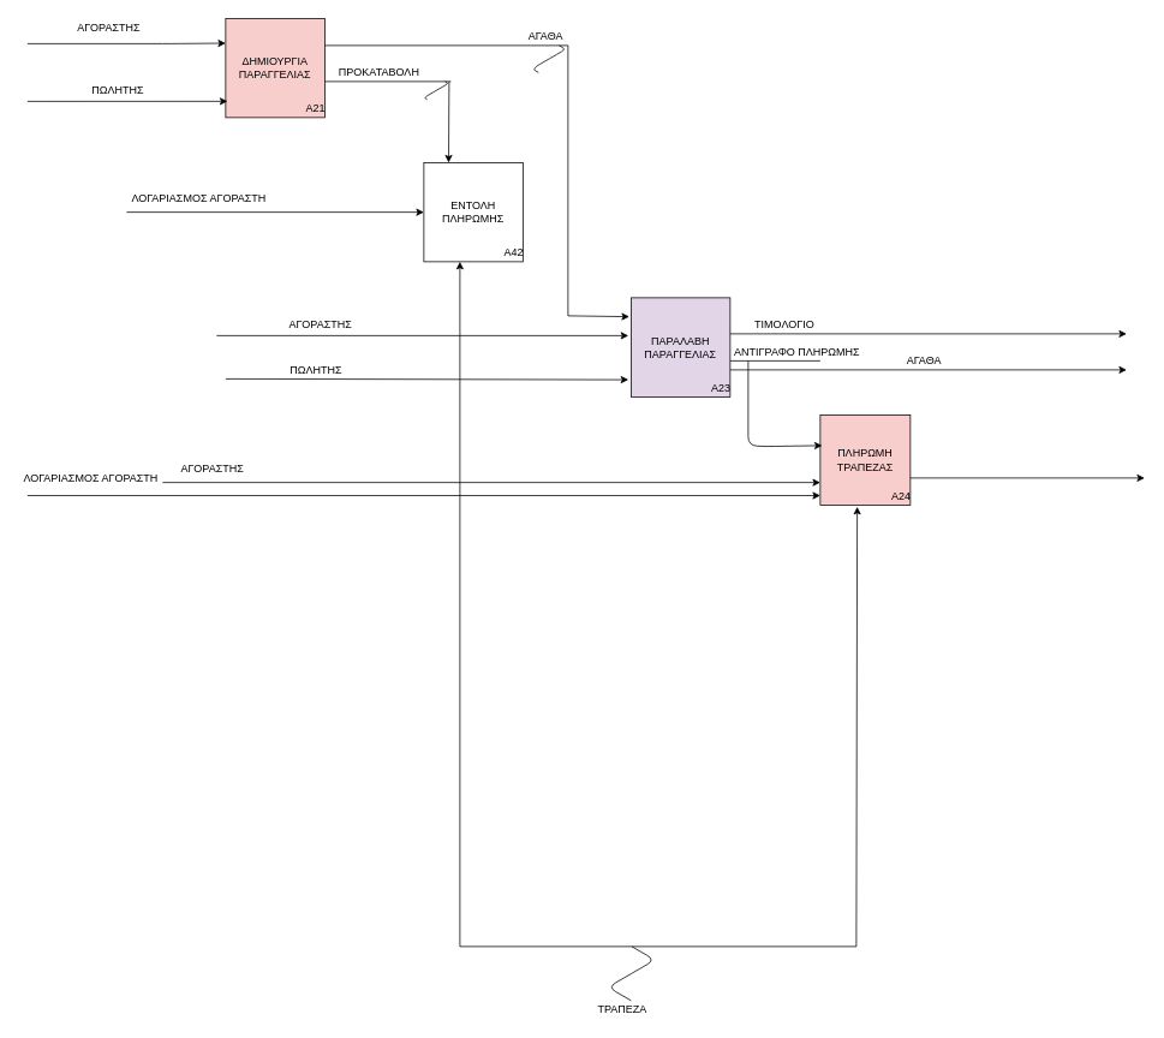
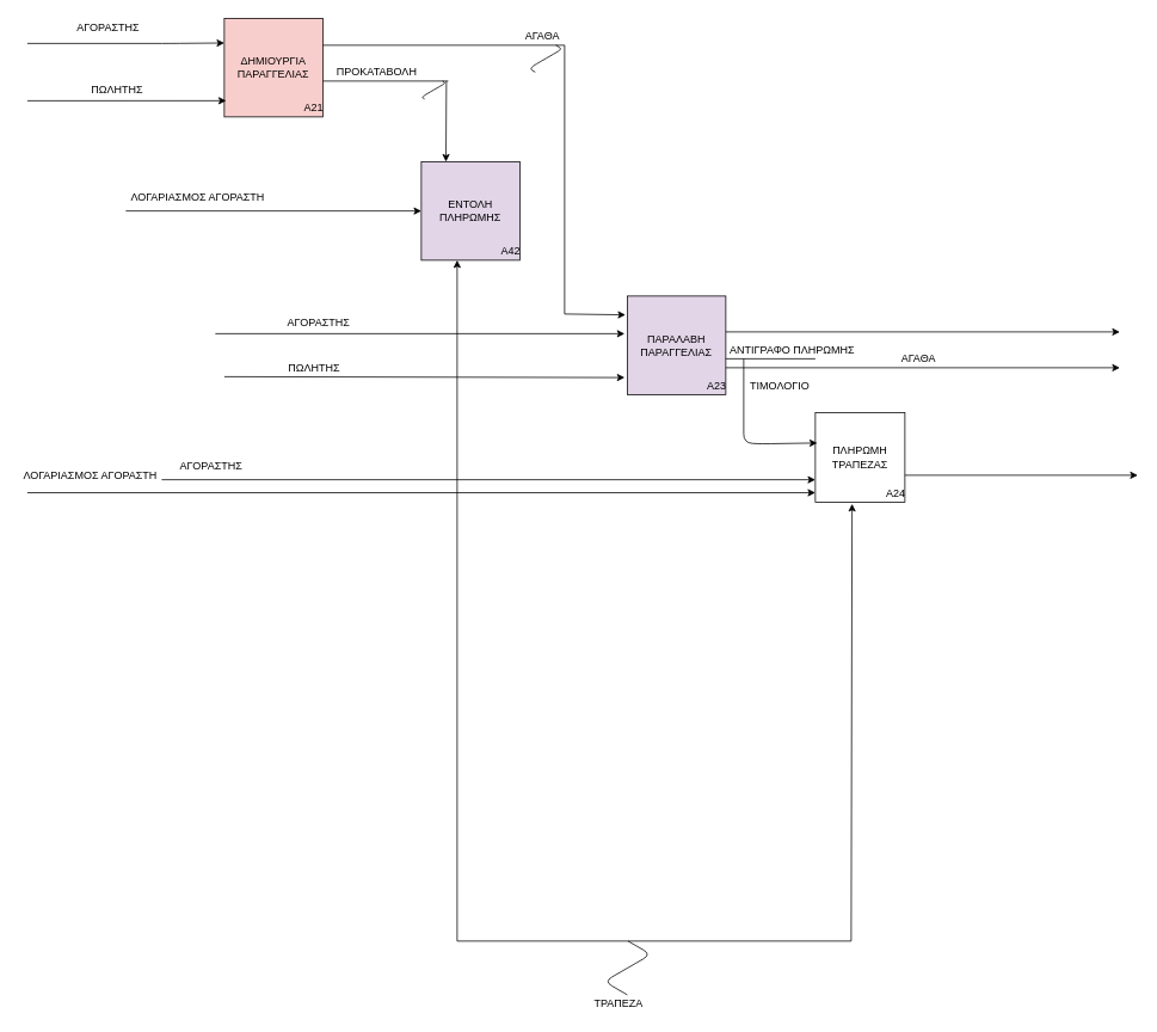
  <mxCell id="0" />
  <mxCell id="1" parent="0" />
- <mxCell id="2" value="ΕΝΤΟΛΗ ΠΛΗΡΩΜΗΣ" style="whiteSpace=wrap;html=1;aspect=fixed;" parent="1" vertex="1"><mxGeometry x="470" y="180" width="110" height="110" as="geometry" /></mxCell>
+ <mxCell id="2" value="ΕΝΤΟΛΗ ΠΛΗΡΩΜΗΣ" style="whiteSpace=wrap;html=1;aspect=fixed;fillColor=#e1d5e7;" parent="1" vertex="1"><mxGeometry x="470" y="180" width="110" height="110" as="geometry" /></mxCell>
  <mxCell id="3" value="ΠΑΡΑΛΑΒΗ&lt;br&gt;ΠΑΡΑΓΓΕΛΙΑΣ" style="whiteSpace=wrap;html=1;aspect=fixed;fillColor=#e1d5e7;" parent="1" vertex="1"><mxGeometry x="700" y="330" width="110" height="110" as="geometry" /></mxCell>
- <mxCell id="4" value="ΠΛΗΡΩΜΗ ΤΡΑΠΕΖΑΣ" style="whiteSpace=wrap;html=1;aspect=fixed;fillColor=#f8cecc;" parent="1" vertex="1"><mxGeometry x="910" y="460" width="100" height="100" as="geometry" /></mxCell>
+ <mxCell id="4" value="ΠΛΗΡΩΜΗ ΤΡΑΠΕΖΑΣ" style="whiteSpace=wrap;html=1;aspect=fixed;" parent="1" vertex="1"><mxGeometry x="910" y="460" width="100" height="100" as="geometry" /></mxCell>
  <mxCell id="5" value="ΔΗΜΙΟΥΡΓΙΑ ΠΑΡΑΓΓΕΛΙΑΣ" style="whiteSpace=wrap;html=1;aspect=fixed;fillColor=#f8cecc;" parent="1" vertex="1"><mxGeometry x="250" y="20" width="110" height="110" as="geometry" /></mxCell>
  <mxCell id="6" value="ΑΓΟΡΑΣΤΗΣ" style="text;html=1;align=center;verticalAlign=middle;resizable=0;points=[];autosize=1;" parent="1" vertex="1"><mxGeometry x="75" y="20" width="90" height="20" as="geometry" /></mxCell>
  <mxCell id="7" value="ΠΩΛΗΤΗΣ" style="text;html=1;align=center;verticalAlign=middle;resizable=0;points=[];autosize=1;" parent="1" vertex="1"><mxGeometry x="95" width="70" height="20" as="geometry" y="90" /></mxCell>
  <mxCell id="8" value="" style="endArrow=classic;html=1;entryX=0;entryY=0.25;entryDx=0;entryDy=0;" parent="1" target="5" edge="1"><mxGeometry width="50" height="50" relative="1" as="geometry"><mxPoint x="30" y="48" as="sourcePoint" /><mxPoint x="130" y="0" as="targetPoint" /><Array as="points"><mxPoint x="190" y="48" /></Array></mxGeometry></mxCell>
  <mxCell id="9" value="" style="endArrow=classic;html=1;entryX=0.25;entryY=0;entryDx=0;entryDy=0;" parent="1" target="2" edge="1"><mxGeometry width="50" height="50" relative="1" as="geometry"><mxPoint x="498" as="sourcePoint" y="90" /><mxPoint x="530" y="40" as="targetPoint" /></mxGeometry></mxCell>
  <mxCell id="10" value="" style="endArrow=none;html=1;" parent="1" edge="1"><mxGeometry width="50" height="50" relative="1" as="geometry"><mxPoint x="360" as="sourcePoint" y="90" /><mxPoint x="500" as="targetPoint" y="90" /></mxGeometry></mxCell>
  <mxCell id="11" value="ΠΡΟΚΑΤΑΒΟΛΗ" style="text;html=1;align=center;verticalAlign=middle;resizable=0;points=[];autosize=1;" parent="1" vertex="1"><mxGeometry x="370" y="70" width="100" height="20" as="geometry" /></mxCell>
  <mxCell id="12" value="" style="endArrow=classic;html=1;entryX=0.018;entryY=0.836;entryDx=0;entryDy=0;entryPerimeter=0;" parent="1" target="5" edge="1"><mxGeometry width="50" height="50" relative="1" as="geometry"><mxPoint x="30" y="112" as="sourcePoint" /><mxPoint x="80" y="60" as="targetPoint" /></mxGeometry></mxCell>
  <mxCell id="13" value="" style="edgeStyle=isometricEdgeStyle;endArrow=none;html=1;elbow=vertical;" parent="1" edge="1"><mxGeometry width="50" height="100" relative="1" as="geometry"><mxPoint x="700" y="1110" as="sourcePoint" /><mxPoint x="700.8" y="1050" as="targetPoint" /></mxGeometry></mxCell>
  <mxCell id="14" value="ΤΡΑΠΕΖΑ" style="text;html=1;align=center;verticalAlign=middle;resizable=0;points=[];autosize=1;" parent="1" vertex="1"><mxGeometry x="655" y="1110" width="70" height="20" as="geometry" /></mxCell>
  <mxCell id="15" value="" style="endArrow=classic;html=1;" parent="1" edge="1"><mxGeometry width="50" height="50" relative="1" as="geometry"><mxPoint x="510" y="1050" as="sourcePoint" /><mxPoint x="510" y="290" as="targetPoint" /></mxGeometry></mxCell>
  <mxCell id="16" value="" style="endArrow=classic;html=1;entryX=0.41;entryY=1.02;entryDx=0;entryDy=0;entryPerimeter=0;" parent="1" target="4" edge="1"><mxGeometry width="50" height="50" relative="1" as="geometry"><mxPoint x="950" y="1050" as="sourcePoint" /><mxPoint x="1000" y="1000" as="targetPoint" /></mxGeometry></mxCell>
  <mxCell id="17" value="Α21" style="text;html=1;strokeColor=none;fillColor=none;align=center;verticalAlign=middle;whiteSpace=wrap;rounded=0;" parent="1" vertex="1"><mxGeometry x="330" y="110" width="40" height="20" as="geometry" /></mxCell>
  <mxCell id="18" value="Α42" style="text;html=1;strokeColor=none;fillColor=none;align=center;verticalAlign=middle;whiteSpace=wrap;rounded=0;" parent="1" vertex="1"><mxGeometry x="550" y="270" width="40" height="20" as="geometry" /></mxCell>
  <mxCell id="19" value="Α23" style="text;html=1;strokeColor=none;fillColor=none;align=center;verticalAlign=middle;whiteSpace=wrap;rounded=0;" parent="1" vertex="1"><mxGeometry x="780" y="420" width="40" height="20" as="geometry" /></mxCell>
  <mxCell id="20" value="Α24" style="text;html=1;strokeColor=none;fillColor=none;align=center;verticalAlign=middle;whiteSpace=wrap;rounded=0;" parent="1" vertex="1"><mxGeometry x="980" y="540" width="40" height="20" as="geometry" /></mxCell>
  <mxCell id="21" value="" style="edgeStyle=isometricEdgeStyle;endArrow=none;html=1;elbow=vertical;" parent="1" edge="1"><mxGeometry width="50" height="100" relative="1" as="geometry"><mxPoint x="473.66" y="110" as="sourcePoint" /><mxPoint x="493.66" as="targetPoint" y="90" /></mxGeometry></mxCell>
  <mxCell id="22" value="" style="endArrow=classic;html=1;entryX=0;entryY=0.5;entryDx=0;entryDy=0;" parent="1" target="2" edge="1"><mxGeometry width="50" height="50" relative="1" as="geometry"><mxPoint x="140" y="235" as="sourcePoint" /><mxPoint x="190" y="180" as="targetPoint" /></mxGeometry></mxCell>
  <mxCell id="23" value="ΛΟΓΑΡΙΑΣΜΟΣ ΑΓΟΡΑΣΤΗ" style="text;html=1;align=center;verticalAlign=middle;resizable=0;points=[];autosize=1;" parent="1" vertex="1"><mxGeometry x="140" y="210" width="160" height="20" as="geometry" /></mxCell>
  <mxCell id="24" value="" style="endArrow=classic;html=1;entryX=-0.027;entryY=0.382;entryDx=0;entryDy=0;entryPerimeter=0;" parent="1" target="3" edge="1"><mxGeometry width="50" height="50" relative="1" as="geometry"><mxPoint x="240" y="372" as="sourcePoint" /><mxPoint x="290" y="320" as="targetPoint" /></mxGeometry></mxCell>
  <mxCell id="25" value="ΑΓΟΡΑΣΤΗΣ" style="text;html=1;align=center;verticalAlign=middle;resizable=0;points=[];autosize=1;" parent="1" vertex="1"><mxGeometry x="310" y="350" width="90" height="20" as="geometry" /></mxCell>
  <mxCell id="26" value="" style="endArrow=none;html=1;" parent="1" edge="1"><mxGeometry width="50" height="50" relative="1" as="geometry"><mxPoint x="360" y="50" as="sourcePoint" /><mxPoint x="630" y="50" as="targetPoint" /></mxGeometry></mxCell>
  <mxCell id="27" value="" style="endArrow=none;html=1;" parent="1" edge="1"><mxGeometry width="50" height="50" relative="1" as="geometry"><mxPoint x="630" y="50" as="sourcePoint" /><mxPoint x="630" y="350" as="targetPoint" /></mxGeometry></mxCell>
  <mxCell id="28" value="" style="endArrow=classic;html=1;entryX=-0.018;entryY=0.191;entryDx=0;entryDy=0;entryPerimeter=0;" parent="1" target="3" edge="1"><mxGeometry width="50" height="50" relative="1" as="geometry"><mxPoint x="630" y="350" as="sourcePoint" /><mxPoint x="680" y="300" as="targetPoint" /></mxGeometry></mxCell>
  <mxCell id="29" value="" style="endArrow=classic;html=1;" parent="1" edge="1"><mxGeometry width="50" height="50" relative="1" as="geometry"><mxPoint x="810" y="370" as="sourcePoint" /><mxPoint x="1250" y="370" as="targetPoint" /></mxGeometry></mxCell>
- <mxCell id="30" value="ΤΙΜΟΛΟΓΙΟ" style="text;html=1;align=center;verticalAlign=middle;resizable=0;points=[];autosize=1;" parent="1" vertex="1"><mxGeometry x="830" y="350" width="80" height="20" as="geometry" /></mxCell>
+ <mxCell id="30" value="ΤΙΜΟΛΟΓΙΟ" style="text;html=1;align=center;verticalAlign=middle;resizable=0;points=[];autosize=1;" parent="1" vertex="1"><mxGeometry x="830" y="420" width="80" height="20" as="geometry" /></mxCell>
  <mxCell id="31" value="" style="endArrow=classic;html=1;entryX=0;entryY=0.75;entryDx=0;entryDy=0;" parent="1" target="4" edge="1"><mxGeometry width="50" height="50" relative="1" as="geometry"><mxPoint x="180" y="535" as="sourcePoint" /><mxPoint x="330" y="490" as="targetPoint" /></mxGeometry></mxCell>
  <mxCell id="32" value="ΑΓΟΡΑΣΤΗΣ" style="text;html=1;align=center;verticalAlign=middle;resizable=0;points=[];autosize=1;" parent="1" vertex="1"><mxGeometry x="190" y="510" width="90" height="20" as="geometry" /></mxCell>
  <mxCell id="33" value="" style="endArrow=classic;html=1;" parent="1" edge="1"><mxGeometry width="50" height="50" relative="1" as="geometry"><mxPoint x="810" y="410" as="sourcePoint" /><mxPoint x="1250" y="410" as="targetPoint" /></mxGeometry></mxCell>
  <mxCell id="34" value="ΑΓΑΘΑ" style="text;html=1;align=center;verticalAlign=middle;resizable=0;points=[];autosize=1;" parent="1" vertex="1"><mxGeometry x="1000" y="390" width="50" height="20" as="geometry" /></mxCell>
  <mxCell id="35" value="" style="endArrow=classic;html=1;entryX=0;entryY=0.75;entryDx=0;entryDy=0;" parent="1" edge="1"><mxGeometry width="50" height="50" relative="1" as="geometry"><mxPoint x="30" y="549.5" as="sourcePoint" /><mxPoint x="910" y="549.5" as="targetPoint" /></mxGeometry></mxCell>
  <mxCell id="36" value="ΛΟΓΑΡΙΑΣΜΟΣ ΑΓΟΡΑΣΤΗ" style="text;html=1;align=center;verticalAlign=middle;resizable=0;points=[];autosize=1;" parent="1" vertex="1"><mxGeometry x="20" y="520" width="160" height="20" as="geometry" /></mxCell>
  <mxCell id="37" value="" style="endArrow=classic;html=1;entryX=-0.027;entryY=0.827;entryDx=0;entryDy=0;entryPerimeter=0;" parent="1" target="3" edge="1"><mxGeometry width="50" height="50" relative="1" as="geometry"><mxPoint x="250" y="420" as="sourcePoint" /><mxPoint x="640" y="420" as="targetPoint" /><Array as="points" /></mxGeometry></mxCell>
  <mxCell id="38" value="ΠΩΛΗΤΗΣ" style="text;html=1;align=center;verticalAlign=middle;resizable=0;points=[];autosize=1;" parent="1" vertex="1"><mxGeometry x="315" y="400" width="70" height="20" as="geometry" /></mxCell>
  <mxCell id="39" value="" style="endArrow=none;html=1;" parent="1" edge="1"><mxGeometry width="50" height="50" relative="1" as="geometry"><mxPoint x="510" y="1050" as="sourcePoint" /><mxPoint x="950" y="1050" as="targetPoint" /></mxGeometry></mxCell>
  <mxCell id="40" value="" style="endArrow=classic;html=1;" parent="1" edge="1"><mxGeometry width="50" height="50" relative="1" as="geometry"><mxPoint x="1010" y="530" as="sourcePoint" /><mxPoint x="1270" y="530" as="targetPoint" /></mxGeometry></mxCell>
  <mxCell id="41" value="" style="edgeStyle=isometricEdgeStyle;endArrow=none;html=1;elbow=vertical;" parent="1" edge="1"><mxGeometry width="50" height="100" relative="1" as="geometry"><mxPoint x="597.24" y="80" as="sourcePoint" /><mxPoint x="620.23" y="50" as="targetPoint" /></mxGeometry></mxCell>
  <mxCell id="42" value="ΑΓΑΘΑ" style="text;html=1;align=center;verticalAlign=middle;resizable=0;points=[];autosize=1;" parent="1" vertex="1"><mxGeometry x="580" y="30" width="50" height="20" as="geometry" /></mxCell>
  <mxCell id="43" value="" style="endArrow=none;html=1;" edge="1" parent="1"><mxGeometry width="50" height="50" relative="1" as="geometry"><mxPoint x="810" y="400" as="sourcePoint" /><mxPoint x="910" y="400" as="targetPoint" /></mxGeometry></mxCell>
  <mxCell id="44" value="" style="endArrow=classic;html=1;entryX=0.02;entryY=0.34;entryDx=0;entryDy=0;entryPerimeter=0;" edge="1" parent="1" target="4"><mxGeometry width="50" height="50" relative="1" as="geometry"><mxPoint x="830" y="400" as="sourcePoint" /><mxPoint x="900" y="450" as="targetPoint" /><Array as="points"><mxPoint x="830" y="494" /><mxPoint x="850" y="495" /></Array></mxGeometry></mxCell>
  <mxCell id="45" value="ΑΝΤΙΓΡΑΦΟ ΠΛΗΡΩΜΗΣ" style="text;html=1;align=center;verticalAlign=middle;resizable=0;points=[];autosize=1;" vertex="1" parent="1"><mxGeometry x="804" y="380" width="160" height="20" as="geometry" /></mxCell>
